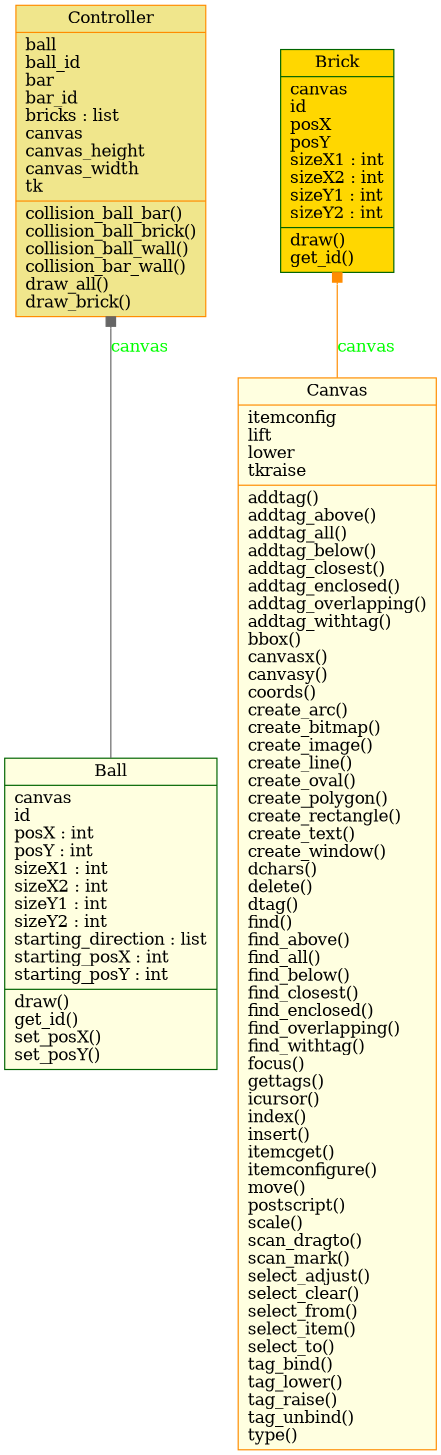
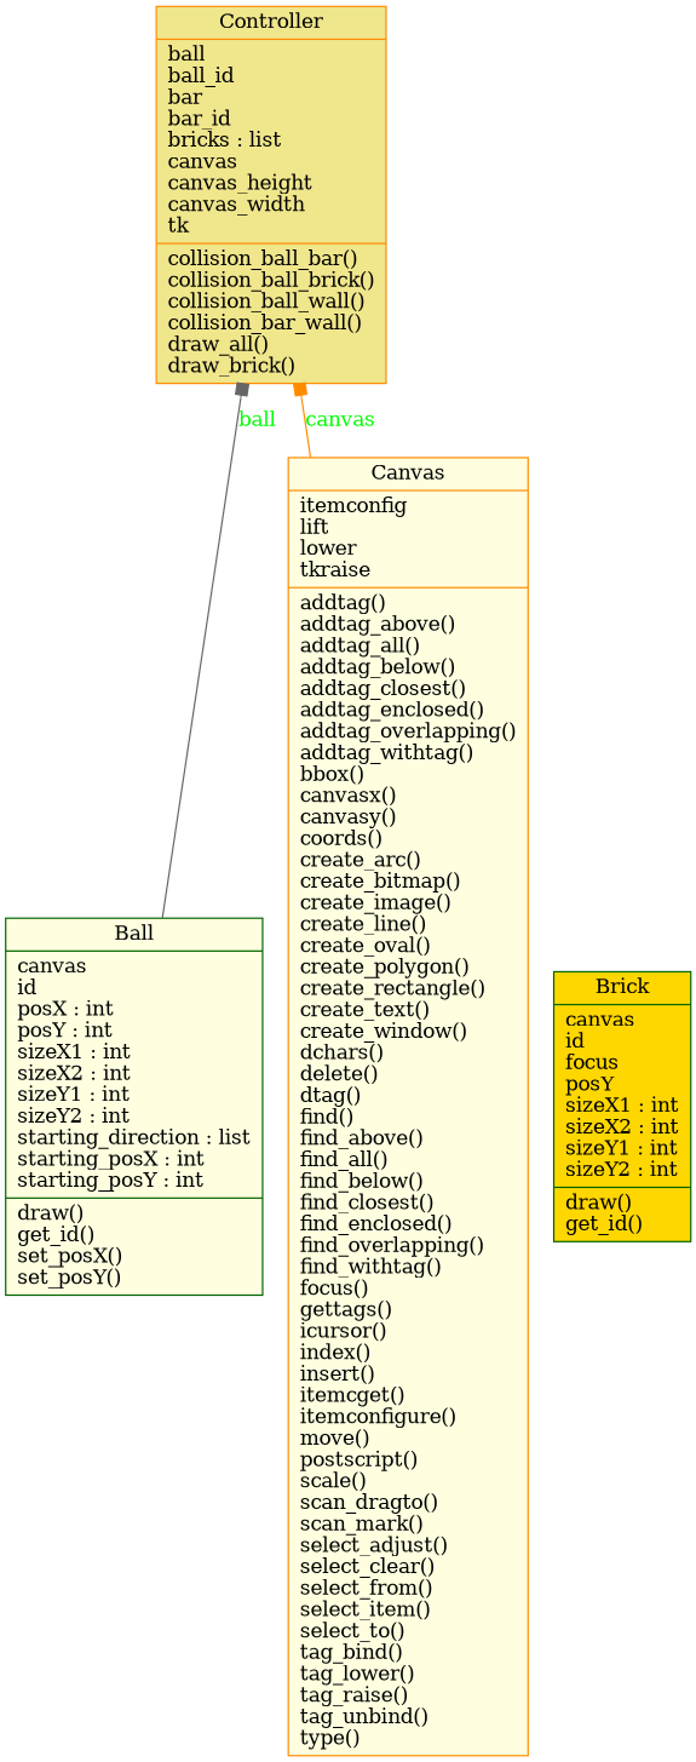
  digraph {
    rankdir=BT
    node [color=darkgreen fillcolor=lightyellow shape=record style=filled]
    edge [arrowhead=box arrowtail=none fontcolor=green style=solid]
    n1 [label="{Ball|canvas\lid\lposX : int\lposY : int\lsizeX1 : int\lsizeX2 : int\lsizeY1 : int\lsizeY2 : int\lstarting_direction : list\lstarting_posX : int\lstarting_posY : int\l|draw()\lget_id()\lset_posX()\lset_posY()\l}"]
    n2 [color=darkorange fillcolor=khaki label="{Controller|ball\lball_id\lbar\lbar_id\lbricks : list\lcanvas\lcanvas_height\lcanvas_width\ltk\l|collision_ball_bar()\lcollision_ball_brick()\lcollision_ball_wall()\lcollision_bar_wall()\ldraw_all()\ldraw_brick()\l}"]
-   n3 [fillcolor=gold label="{Brick|canvas\lid\lposX\lposY\lsizeX1 : int\lsizeX2 : int\lsizeY1 : int\lsizeY2 : int\l|draw()\lget_id()\l}"]
+   n3 [fillcolor=gold label="{Brick|canvas\lid\lfocus\lposY\lsizeX1 : int\lsizeX2 : int\lsizeY1 : int\lsizeY2 : int\l|draw()\lget_id()\l}"]
    n4 [color=darkorange label="{Canvas|itemconfig\llift\llower\ltkraise\l|addtag()\laddtag_above()\laddtag_all()\laddtag_below()\laddtag_closest()\laddtag_enclosed()\laddtag_overlapping()\laddtag_withtag()\lbbox()\lcanvasx()\lcanvasy()\lcoords()\lcreate_arc()\lcreate_bitmap()\lcreate_image()\lcreate_line()\lcreate_oval()\lcreate_polygon()\lcreate_rectangle()\lcreate_text()\lcreate_window()\ldchars()\ldelete()\ldtag()\lfind()\lfind_above()\lfind_all()\lfind_below()\lfind_closest()\lfind_enclosed()\lfind_overlapping()\lfind_withtag()\lfocus()\lgettags()\licursor()\lindex()\linsert()\litemcget()\litemconfigure()\lmove()\lpostscript()\lscale()\lscan_dragto()\lscan_mark()\lselect_adjust()\lselect_clear()\lselect_from()\lselect_item()\lselect_to()\ltag_bind()\ltag_lower()\ltag_raise()\ltag_unbind()\ltype()\l}"]
-   n1 -> n2 [color=gray40 label=canvas]
-   n4 -> n3 [color=darkorange label=canvas]
+   n1 -> n2 [color=gray40 label=ball]
+   n4 -> n2 [color=darkorange label=canvas]
  }
